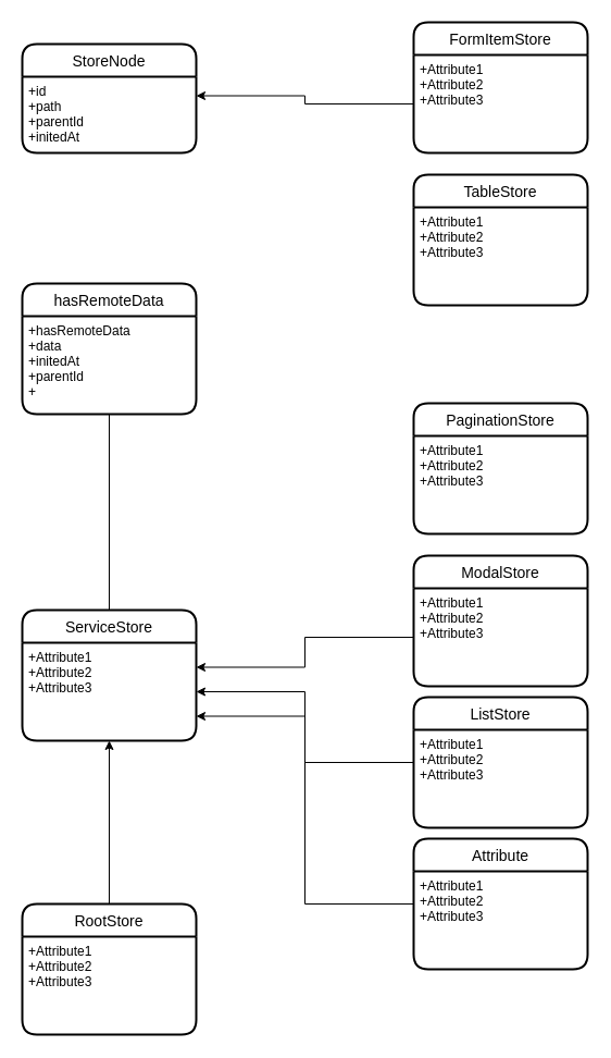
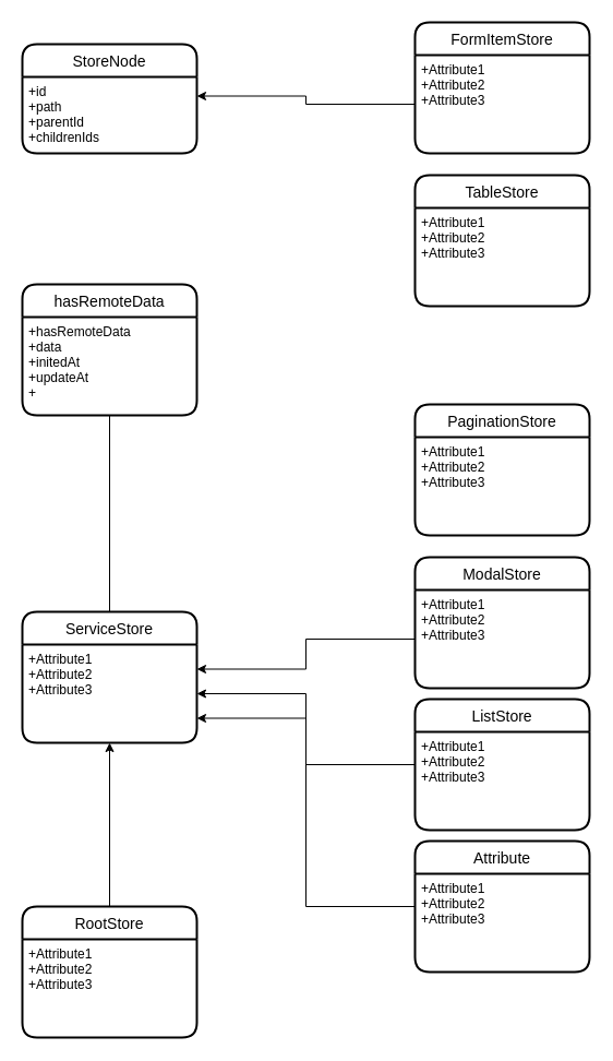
  <mxCell id="0" />
  <mxCell id="1" parent="0" />
  <mxCell id="2" value="StoreNode" style="swimlane;childLayout=stackLayout;horizontal=1;startSize=30;horizontalStack=0;rounded=1;fontSize=14;fontStyle=0;strokeWidth=2;resizeParent=0;resizeLast=1;shadow=0;dashed=0;align=center;" vertex="1" parent="1"><mxGeometry x="20" y="40" width="160" height="100" as="geometry" /></mxCell>
- <mxCell id="3" value="+id&#10;+path&#10;+parentId&#10;+initedAt" style="align=left;strokeColor=none;fillColor=none;spacingLeft=4;fontSize=12;verticalAlign=top;resizable=0;rotatable=0;part=1;" vertex="1" parent="2"><mxGeometry y="30" width="160" height="70" as="geometry" /></mxCell>
+ <mxCell id="3" value="+id&#10;+path&#10;+parentId&#10;+childrenIds" style="align=left;strokeColor=none;fillColor=none;spacingLeft=4;fontSize=12;verticalAlign=top;resizable=0;rotatable=0;part=1;" vertex="1" parent="2"><mxGeometry y="30" width="160" height="70" as="geometry" /></mxCell>
  <mxCell id="4" value="hasRemoteData" style="swimlane;childLayout=stackLayout;horizontal=1;startSize=30;horizontalStack=0;rounded=1;fontSize=14;fontStyle=0;strokeWidth=2;resizeParent=0;resizeLast=1;shadow=0;dashed=0;align=center;" vertex="1" parent="1"><mxGeometry x="20" y="260" width="160" height="120" as="geometry" /></mxCell>
- <mxCell id="5" value="+hasRemoteData&#10;+data&#10;+initedAt&#10;+parentId&#10;+" style="align=left;strokeColor=none;fillColor=none;spacingLeft=4;fontSize=12;verticalAlign=top;resizable=0;rotatable=0;part=1;" vertex="1" parent="4"><mxGeometry y="30" width="160" height="90" as="geometry" /></mxCell>
+ <mxCell id="5" value="+hasRemoteData&#10;+data&#10;+initedAt&#10;+updateAt&#10;+" style="align=left;strokeColor=none;fillColor=none;spacingLeft=4;fontSize=12;verticalAlign=top;resizable=0;rotatable=0;part=1;" vertex="1" parent="4"><mxGeometry y="30" width="160" height="90" as="geometry" /></mxCell>
  <mxCell id="6" style="edgeStyle=orthogonalEdgeStyle;rounded=0;orthogonalLoop=1;jettySize=auto;html=1;entryX=0.5;entryY=1;entryDx=0;entryDy=0;endArrow=none;" edge="1" parent="1" source="7" target="5"><mxGeometry relative="1" as="geometry" /></mxCell>
  <mxCell id="7" value="ServiceStore" style="swimlane;childLayout=stackLayout;horizontal=1;startSize=30;horizontalStack=0;rounded=1;fontSize=14;fontStyle=0;strokeWidth=2;resizeParent=0;resizeLast=1;shadow=0;dashed=0;align=center;" vertex="1" parent="1"><mxGeometry x="20" y="560" width="160" height="120" as="geometry" /></mxCell>
  <mxCell id="8" value="+Attribute1&#10;+Attribute2&#10;+Attribute3" style="align=left;strokeColor=none;fillColor=none;spacingLeft=4;fontSize=12;verticalAlign=top;resizable=0;rotatable=0;part=1;" vertex="1" parent="7"><mxGeometry y="30" width="160" height="90" as="geometry" /></mxCell>
  <mxCell id="9" style="edgeStyle=orthogonalEdgeStyle;rounded=0;orthogonalLoop=1;jettySize=auto;html=1;exitX=0.5;exitY=0;exitDx=0;exitDy=0;entryX=0.5;entryY=1;entryDx=0;entryDy=0;" edge="1" parent="1" source="10" target="8"><mxGeometry relative="1" as="geometry" /></mxCell>
  <mxCell id="10" value="RootStore" style="swimlane;childLayout=stackLayout;horizontal=1;startSize=30;horizontalStack=0;rounded=1;fontSize=14;fontStyle=0;strokeWidth=2;resizeParent=0;resizeLast=1;shadow=0;dashed=0;align=center;" vertex="1" parent="1"><mxGeometry x="20" y="830" width="160" height="120" as="geometry" /></mxCell>
  <mxCell id="11" value="+Attribute1&#10;+Attribute2&#10;+Attribute3" style="align=left;strokeColor=none;fillColor=none;spacingLeft=4;fontSize=12;verticalAlign=top;resizable=0;rotatable=0;part=1;" vertex="1" parent="10"><mxGeometry y="30" width="160" height="90" as="geometry" /></mxCell>
  <mxCell id="12" value="PaginationStore" style="swimlane;childLayout=stackLayout;horizontal=1;startSize=30;horizontalStack=0;rounded=1;fontSize=14;fontStyle=0;strokeWidth=2;resizeParent=0;resizeLast=1;shadow=0;dashed=0;align=center;" vertex="1" parent="1"><mxGeometry x="380" y="370" width="160" height="120" as="geometry" /></mxCell>
  <mxCell id="13" value="+Attribute1&#10;+Attribute2&#10;+Attribute3" style="align=left;strokeColor=none;fillColor=none;spacingLeft=4;fontSize=12;verticalAlign=top;resizable=0;rotatable=0;part=1;" vertex="1" parent="12"><mxGeometry y="30" width="160" height="90" as="geometry" /></mxCell>
  <mxCell id="14" value="TableStore" style="swimlane;childLayout=stackLayout;horizontal=1;startSize=30;horizontalStack=0;rounded=1;fontSize=14;fontStyle=0;strokeWidth=2;resizeParent=0;resizeLast=1;shadow=0;dashed=0;align=center;" vertex="1" parent="1"><mxGeometry x="380" y="160" width="160" height="120" as="geometry" /></mxCell>
  <mxCell id="15" value="+Attribute1&#10;+Attribute2&#10;+Attribute3" style="align=left;strokeColor=none;fillColor=none;spacingLeft=4;fontSize=12;verticalAlign=top;resizable=0;rotatable=0;part=1;" vertex="1" parent="14"><mxGeometry y="30" width="160" height="90" as="geometry" /></mxCell>
  <mxCell id="16" value="ModalStore" style="swimlane;childLayout=stackLayout;horizontal=1;startSize=30;horizontalStack=0;rounded=1;fontSize=14;fontStyle=0;strokeWidth=2;resizeParent=0;resizeLast=1;shadow=0;dashed=0;align=center;" vertex="1" parent="1"><mxGeometry x="380" y="510" width="160" height="120" as="geometry" /></mxCell>
  <mxCell id="17" value="+Attribute1&#10;+Attribute2&#10;+Attribute3" style="align=left;strokeColor=none;fillColor=none;spacingLeft=4;fontSize=12;verticalAlign=top;resizable=0;rotatable=0;part=1;" vertex="1" parent="16"><mxGeometry y="30" width="160" height="90" as="geometry" /></mxCell>
  <mxCell id="18" style="edgeStyle=orthogonalEdgeStyle;rounded=0;orthogonalLoop=1;jettySize=auto;html=1;entryX=1;entryY=0.25;entryDx=0;entryDy=0;" edge="1" parent="1" source="17" target="8"><mxGeometry relative="1" as="geometry" /></mxCell>
  <mxCell id="19" style="edgeStyle=orthogonalEdgeStyle;rounded=0;orthogonalLoop=1;jettySize=auto;html=1;entryX=1;entryY=0.5;entryDx=0;entryDy=0;" edge="1" parent="1" source="20" target="8"><mxGeometry relative="1" as="geometry" /></mxCell>
  <mxCell id="20" value="ListStore" style="swimlane;childLayout=stackLayout;horizontal=1;startSize=30;horizontalStack=0;rounded=1;fontSize=14;fontStyle=0;strokeWidth=2;resizeParent=0;resizeLast=1;shadow=0;dashed=0;align=center;" vertex="1" parent="1"><mxGeometry x="380" y="640" width="160" height="120" as="geometry" /></mxCell>
  <mxCell id="21" value="+Attribute1&#10;+Attribute2&#10;+Attribute3" style="align=left;strokeColor=none;fillColor=none;spacingLeft=4;fontSize=12;verticalAlign=top;resizable=0;rotatable=0;part=1;" vertex="1" parent="20"><mxGeometry y="30" width="160" height="90" as="geometry" /></mxCell>
  <mxCell id="22" value="FormItemStore" style="swimlane;childLayout=stackLayout;horizontal=1;startSize=30;horizontalStack=0;rounded=1;fontSize=14;fontStyle=0;strokeWidth=2;resizeParent=0;resizeLast=1;shadow=0;dashed=0;align=center;" vertex="1" parent="1"><mxGeometry x="380" y="20" width="160" height="120" as="geometry" /></mxCell>
  <mxCell id="23" value="+Attribute1&#10;+Attribute2&#10;+Attribute3" style="align=left;strokeColor=none;fillColor=none;spacingLeft=4;fontSize=12;verticalAlign=top;resizable=0;rotatable=0;part=1;" vertex="1" parent="22"><mxGeometry y="30" width="160" height="90" as="geometry" /></mxCell>
  <mxCell id="24" style="edgeStyle=orthogonalEdgeStyle;rounded=0;orthogonalLoop=1;jettySize=auto;html=1;entryX=1;entryY=0.25;entryDx=0;entryDy=0;" edge="1" parent="1" source="23" target="3"><mxGeometry relative="1" as="geometry" /></mxCell>
  <mxCell id="25" style="edgeStyle=orthogonalEdgeStyle;rounded=0;orthogonalLoop=1;jettySize=auto;html=1;entryX=1;entryY=0.75;entryDx=0;entryDy=0;" edge="1" parent="1" source="26" target="8"><mxGeometry relative="1" as="geometry" /></mxCell>
  <mxCell id="26" value="Attribute" style="swimlane;childLayout=stackLayout;horizontal=1;startSize=30;horizontalStack=0;rounded=1;fontSize=14;fontStyle=0;strokeWidth=2;resizeParent=0;resizeLast=1;shadow=0;dashed=0;align=center;" vertex="1" parent="1"><mxGeometry x="380" y="770" width="160" height="120" as="geometry" /></mxCell>
  <mxCell id="27" value="+Attribute1&#10;+Attribute2&#10;+Attribute3" style="align=left;strokeColor=none;fillColor=none;spacingLeft=4;fontSize=12;verticalAlign=top;resizable=0;rotatable=0;part=1;" vertex="1" parent="26"><mxGeometry y="30" width="160" height="90" as="geometry" /></mxCell>
